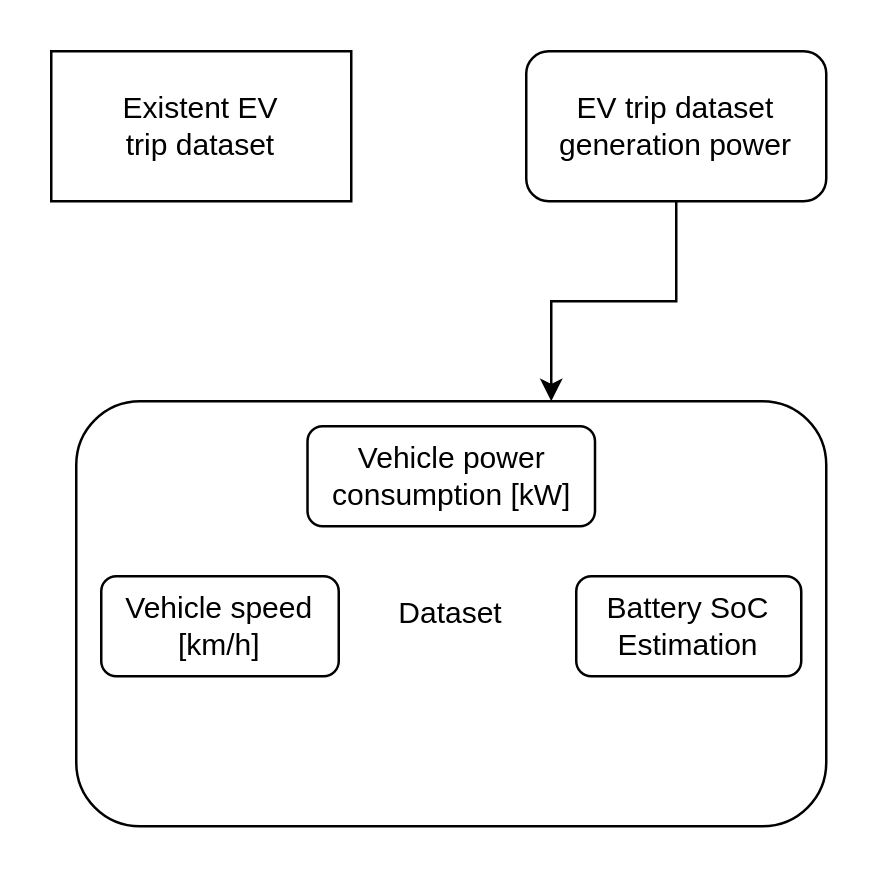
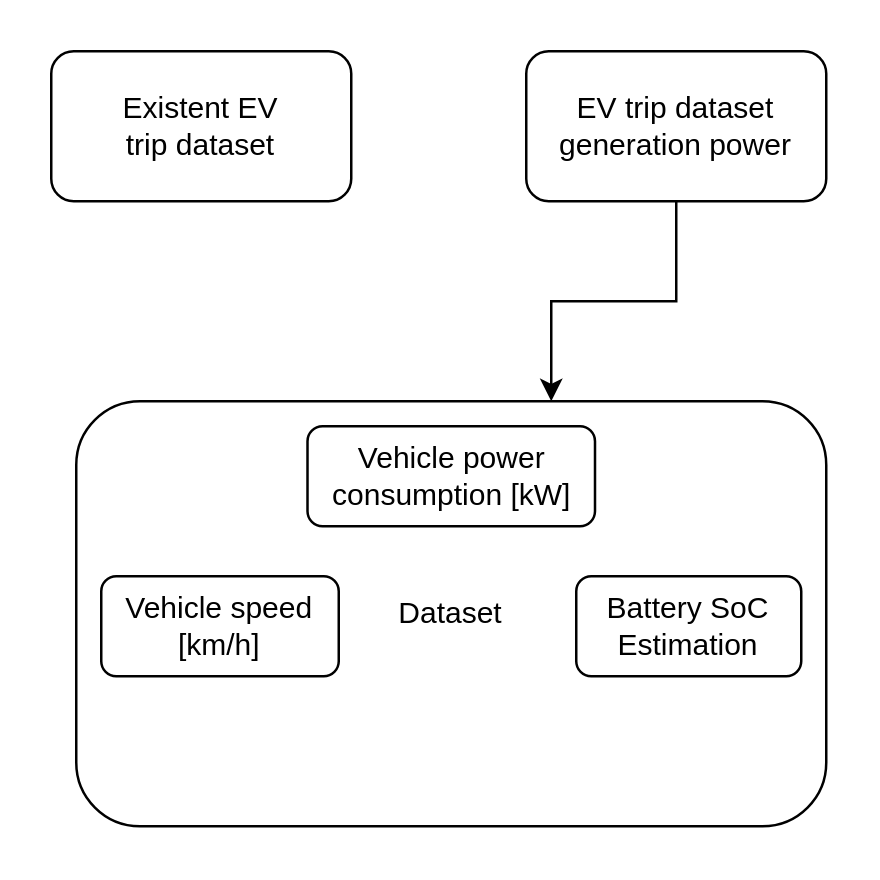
  <mxCell id="0" />
  <mxCell id="1" parent="0" />
  <mxCell id="2" value="Dataset" style="rounded=1;whiteSpace=wrap;html=1;" parent="1" vertex="1"><mxGeometry x="30" y="160" width="300" height="170" as="geometry" /></mxCell>
  <mxCell id="3" value="Vehicle power consumption [kW]" style="rounded=1;whiteSpace=wrap;html=1;" parent="1" vertex="1"><mxGeometry x="122.5" y="170" width="115" height="40" as="geometry" /></mxCell>
  <mxCell id="4" value="Vehicle speed&lt;br&gt;[km/h]" style="rounded=1;whiteSpace=wrap;html=1;" parent="1" vertex="1"><mxGeometry x="40" y="230" width="95" height="40" as="geometry" /></mxCell>
  <mxCell id="5" value="Battery SoC Estimation" style="rounded=1;whiteSpace=wrap;html=1;" parent="1" vertex="1"><mxGeometry x="230" y="230" width="90" height="40" as="geometry" /></mxCell>
  <mxCell id="6" value="" style="edgeStyle=orthogonalEdgeStyle;rounded=0;orthogonalLoop=1;jettySize=auto;html=1;" edge="1" parent="1" source="7"><mxGeometry relative="1" as="geometry"><mxPoint x="220" y="160" as="targetPoint" /><Array as="points"><mxPoint x="270" y="120" /><mxPoint x="220" y="120" /></Array></mxGeometry></mxCell>
  <mxCell id="7" value="EV trip dataset&lt;br&gt;generation power" style="rounded=1;whiteSpace=wrap;html=1;" vertex="1" parent="1"><mxGeometry x="210" y="20" width="120" height="60" as="geometry" /></mxCell>
- <mxCell id="8" value="Existent EV &lt;br&gt;trip dataset" style="whiteSpace=wrap;html=1;rounded=0;" vertex="1" parent="1"><mxGeometry x="20" y="20" width="120" height="60" as="geometry" /></mxCell>
+ <mxCell id="8" value="Existent EV &lt;br&gt;trip dataset" style="rounded=1;whiteSpace=wrap;html=1;" vertex="1" parent="1"><mxGeometry x="20" y="20" width="120" height="60" as="geometry" /></mxCell>
